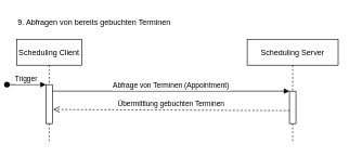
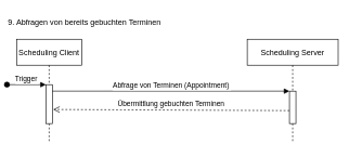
  <mxCell id="0" />
  <mxCell id="1" parent="0" />
- <mxCell id="2" value="9. Abfragen von bereits gebuchten Terminen" style="text;html=1;strokeColor=none;fillColor=none;align=left;verticalAlign=middle;whiteSpace=wrap;rounded=0;" parent="1" vertex="1"><mxGeometry x="20" y="20" width="510" height="30" as="geometry" /></mxCell>
+ <mxCell id="2" value="9. Abfragen von bereits gebuchten Terminen" style="text;html=1;strokeColor=none;fillColor=none;align=left;verticalAlign=middle;whiteSpace=wrap;rounded=0;" parent="1" vertex="1"><mxGeometry x="5" y="20" width="510" height="30" as="geometry" /></mxCell>
  <mxCell id="3" value="Scheduling Client" style="shape=umlLifeline;perimeter=lifelinePerimeter;container=1;collapsible=0;recursiveResize=0;rounded=0;shadow=0;strokeWidth=1;" parent="1" vertex="1"><mxGeometry x="20" y="60" width="100" height="160" as="geometry" /></mxCell>
  <mxCell id="4" value="" style="points=[];perimeter=orthogonalPerimeter;rounded=0;shadow=0;strokeWidth=1;" parent="3" vertex="1"><mxGeometry x="45" y="70" width="10" height="60" as="geometry" /></mxCell>
  <mxCell id="5" value="Trigger" style="verticalAlign=bottom;startArrow=oval;endArrow=block;startSize=8;shadow=0;strokeWidth=1;" parent="3" target="4" edge="1"><mxGeometry relative="1" as="geometry"><mxPoint x="-15" y="70" as="sourcePoint" /></mxGeometry></mxCell>
  <mxCell id="6" value="Scheduling Server" style="shape=umlLifeline;perimeter=lifelinePerimeter;container=1;collapsible=0;recursiveResize=0;rounded=0;shadow=0;strokeWidth=1;" parent="1" vertex="1"><mxGeometry x="375" y="60" width="140" height="160" as="geometry" /></mxCell>
  <mxCell id="7" value="" style="points=[];perimeter=orthogonalPerimeter;rounded=0;shadow=0;strokeWidth=1;" parent="6" vertex="1"><mxGeometry x="65" y="80" width="10" height="50" as="geometry" /></mxCell>
  <mxCell id="8" value="Übermittlung gebuchten Terminen" style="verticalAlign=bottom;endArrow=open;dashed=1;endSize=8;exitX=0;exitY=0.95;shadow=0;strokeWidth=1;entryX=1.12;entryY=0.638;entryDx=0;entryDy=0;entryPerimeter=0;" parent="6" target="4" edge="1"><mxGeometry relative="1" as="geometry"><mxPoint x="-265" y="110.0" as="targetPoint" /><mxPoint x="65" y="110.0" as="sourcePoint" /></mxGeometry></mxCell>
  <mxCell id="9" value="Abfrage von Terminen (Appointment)" style="verticalAlign=bottom;endArrow=block;entryX=0;entryY=0;shadow=0;strokeWidth=1;" parent="1" source="4" target="7" edge="1"><mxGeometry relative="1" as="geometry"><mxPoint x="175" y="140" as="sourcePoint" /></mxGeometry></mxCell>
